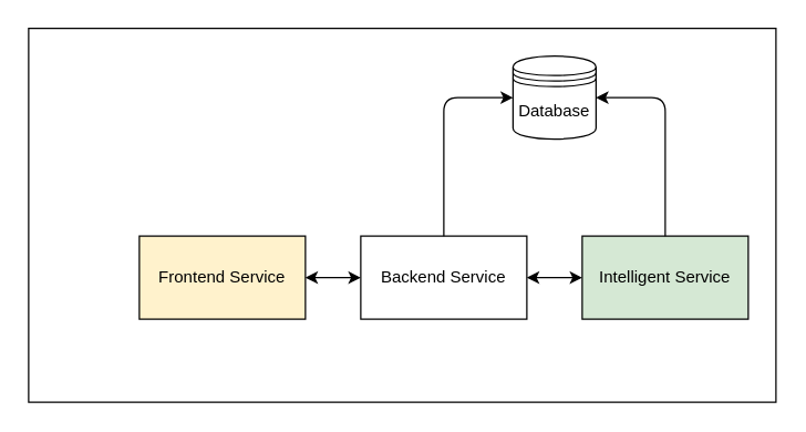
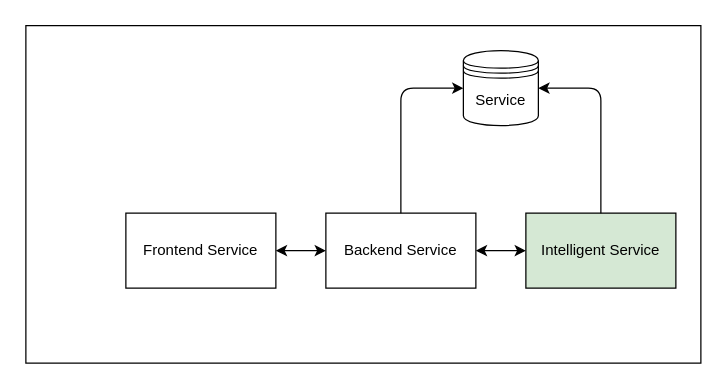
  <mxCell id="0" />
  <mxCell id="1" parent="0" />
  <mxCell id="2" value="" style="group" vertex="1" connectable="0" parent="1"><mxGeometry x="20" y="20" width="540" height="270" as="geometry" /></mxCell>
  <mxCell id="3" value="" style="rounded=0;whiteSpace=wrap;html=1;" vertex="1" parent="2"><mxGeometry width="540" height="270" as="geometry" /></mxCell>
- <mxCell id="4" value="Frontend Service" style="rounded=0;whiteSpace=wrap;html=1;fillColor=#fff2cc;" vertex="1" parent="2"><mxGeometry x="80" y="150" width="120" height="60" as="geometry" /></mxCell>
+ <mxCell id="4" value="Frontend Service" style="rounded=0;whiteSpace=wrap;html=1;" vertex="1" parent="2"><mxGeometry x="80" y="150" width="120" height="60" as="geometry" /></mxCell>
  <mxCell id="5" value="Backend Service" style="rounded=0;whiteSpace=wrap;html=1;" vertex="1" parent="2"><mxGeometry x="240" y="150" width="120" height="60" as="geometry" /></mxCell>
  <mxCell id="6" value="" style="edgeStyle=none;html=1;startArrow=classic;startFill=1;" edge="1" parent="2" source="4" target="5"><mxGeometry relative="1" as="geometry" /></mxCell>
  <mxCell id="7" value="Intelligent Service" style="rounded=0;whiteSpace=wrap;html=1;fillColor=#d5e8d4;" vertex="1" parent="2"><mxGeometry x="400" y="150" width="120" height="60" as="geometry" /></mxCell>
  <mxCell id="8" value="" style="edgeStyle=none;html=1;startArrow=classic;startFill=1;" edge="1" parent="2" source="5" target="7"><mxGeometry relative="1" as="geometry" /></mxCell>
- <mxCell id="9" value="Database" style="shape=datastore;whiteSpace=wrap;html=1;" vertex="1" parent="2"><mxGeometry x="350" y="20" width="60" height="60" as="geometry" /></mxCell>
+ <mxCell id="9" value="Service" style="shape=datastore;whiteSpace=wrap;html=1;" vertex="1" parent="2"><mxGeometry x="350" y="20" width="60" height="60" as="geometry" /></mxCell>
  <mxCell id="10" style="edgeStyle=none;html=1;exitX=0.5;exitY=0;exitDx=0;exitDy=0;entryX=0;entryY=0.5;entryDx=0;entryDy=0;startArrow=none;startFill=0;" edge="1" parent="2" source="5" target="9"><mxGeometry relative="1" as="geometry"><Array as="points"><mxPoint x="300" y="50" /></Array></mxGeometry></mxCell>
  <mxCell id="11" style="edgeStyle=none;html=1;entryX=1;entryY=0.5;entryDx=0;entryDy=0;startArrow=none;startFill=0;" edge="1" parent="2" source="7" target="9"><mxGeometry relative="1" as="geometry"><Array as="points"><mxPoint x="460" y="50" /></Array></mxGeometry></mxCell>
